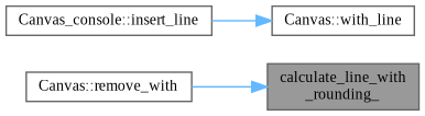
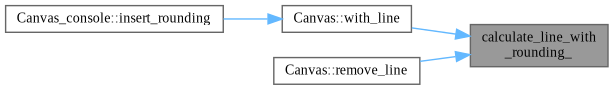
  digraph {
    fontname="Liberation Serif"
    rankdir=RL
    node [color=grey40 fillcolor=white fontname="Liberation Serif" fontsize=10 shape=box style=filled]
    edge [color=steelblue1 dir=back fontname="Liberation Serif" fontsize=10 labelfontname=Helvetica labelfontsize=10 style=solid]
    n1 [color=gray40 fillcolor=grey60 fontcolor=black height=0.2 label="calculate_line_with\l_rounding_" width=0.4]
    n2 [height=0.2 label="Canvas::with_line" width=0.4]
-   n3 [height=0.2 label="Canvas::remove_with" width=0.4]
-   n4 [height=0.2 label="Canvas_console::insert_line" width=0.4]
+   n3 [height=0.2 label="Canvas::remove_line" width=0.4]
+   n4 [height=0.2 label="Canvas_console::insert_rounding" width=0.4]
+   n1 -> n2
    n1 -> n3
    n2 -> n4
  }
